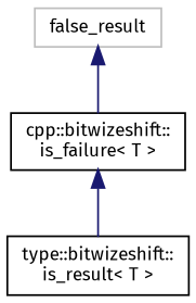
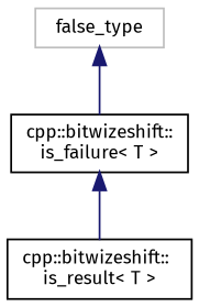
  digraph {
    fontname="Fira Sans"
    rankdir=TB
    node [color=black fillcolor=white fontname="Fira Sans" fontsize=10 shape=record style=filled]
    edge [color=midnightblue dir=back fontname="Fira Sans" fontsize=10 labelfontname=Helvetica labelfontsize=10 style=solid]
-   n1 [color=grey75 height=0.2 label=false_result width=0.4]
+   n1 [color=grey75 height=0.2 label=false_type width=0.4]
    n2 [height=0.2 label="cpp::bitwizeshift::\lis_failure\< T \>" width=0.4]
-   n3 [height=0.2 label="type::bitwizeshift::\lis_result\< T \>" width=0.4]
+   n3 [height=0.2 label="cpp::bitwizeshift::\lis_result\< T \>" width=0.4]
    n1 -> n2
    n2 -> n3
  }
